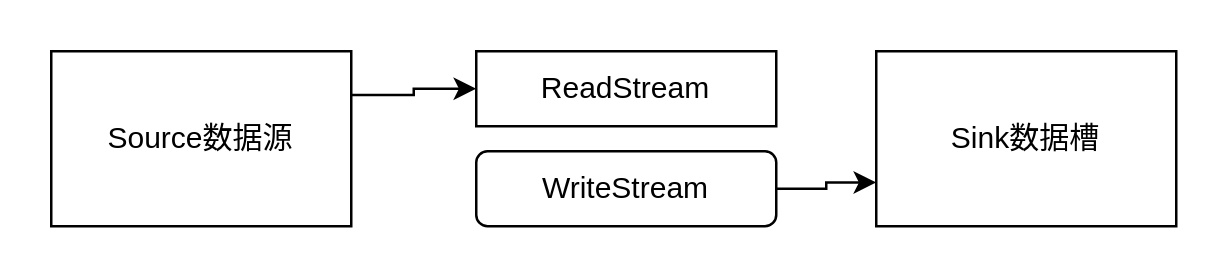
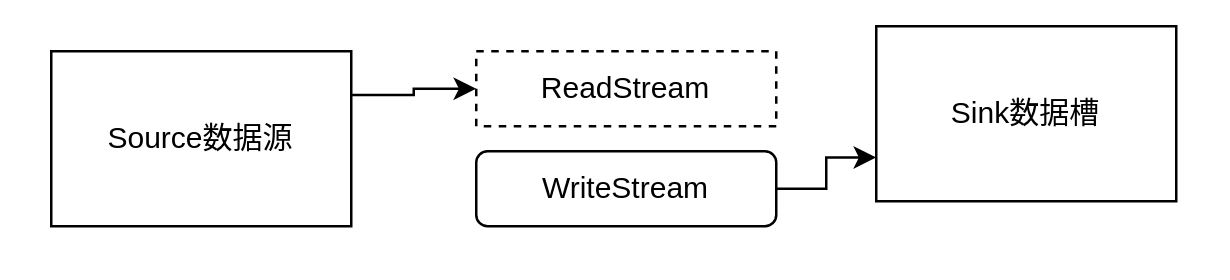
  <mxCell id="0" />
  <mxCell id="1" parent="0" />
  <mxCell id="2" style="edgeStyle=orthogonalEdgeStyle;rounded=0;orthogonalLoop=1;jettySize=auto;html=1;exitX=1;exitY=0.25;exitDx=0;exitDy=0;entryX=0;entryY=0.5;entryDx=0;entryDy=0;" edge="1" parent="1" source="3" target="4"><mxGeometry relative="1" as="geometry" /></mxCell>
  <mxCell id="3" value="Source数据源" style="rounded=0;whiteSpace=wrap;html=1;" vertex="1" parent="1"><mxGeometry x="20" y="20" width="120" height="70" as="geometry" /></mxCell>
- <mxCell id="4" value="ReadStream" style="rounded=0;whiteSpace=wrap;html=1;" vertex="1" parent="1"><mxGeometry x="190" y="20" width="120" height="30" as="geometry" /></mxCell>
+ <mxCell id="4" value="ReadStream" style="rounded=0;whiteSpace=wrap;html=1;dashed=1;" vertex="1" parent="1"><mxGeometry x="190" y="20" width="120" height="30" as="geometry" /></mxCell>
  <mxCell id="5" style="edgeStyle=orthogonalEdgeStyle;rounded=0;orthogonalLoop=1;jettySize=auto;html=1;exitX=1;exitY=0.5;exitDx=0;exitDy=0;entryX=0;entryY=0.75;entryDx=0;entryDy=0;" edge="1" parent="1" source="6" target="7"><mxGeometry relative="1" as="geometry" /></mxCell>
  <mxCell id="6" value="WriteStream" style="whiteSpace=wrap;html=1;rounded=1;" vertex="1" parent="1"><mxGeometry x="190" y="60" width="120" height="30" as="geometry" /></mxCell>
- <mxCell id="7" value="Sink数据槽" style="rounded=0;whiteSpace=wrap;html=1;" vertex="1" parent="1"><mxGeometry x="350" y="20" width="120" height="70" as="geometry" /></mxCell>
+ <mxCell id="7" value="Sink数据槽" style="rounded=0;whiteSpace=wrap;html=1;" vertex="1" parent="1"><mxGeometry x="350" y="10" width="120" height="70" as="geometry" /></mxCell>
